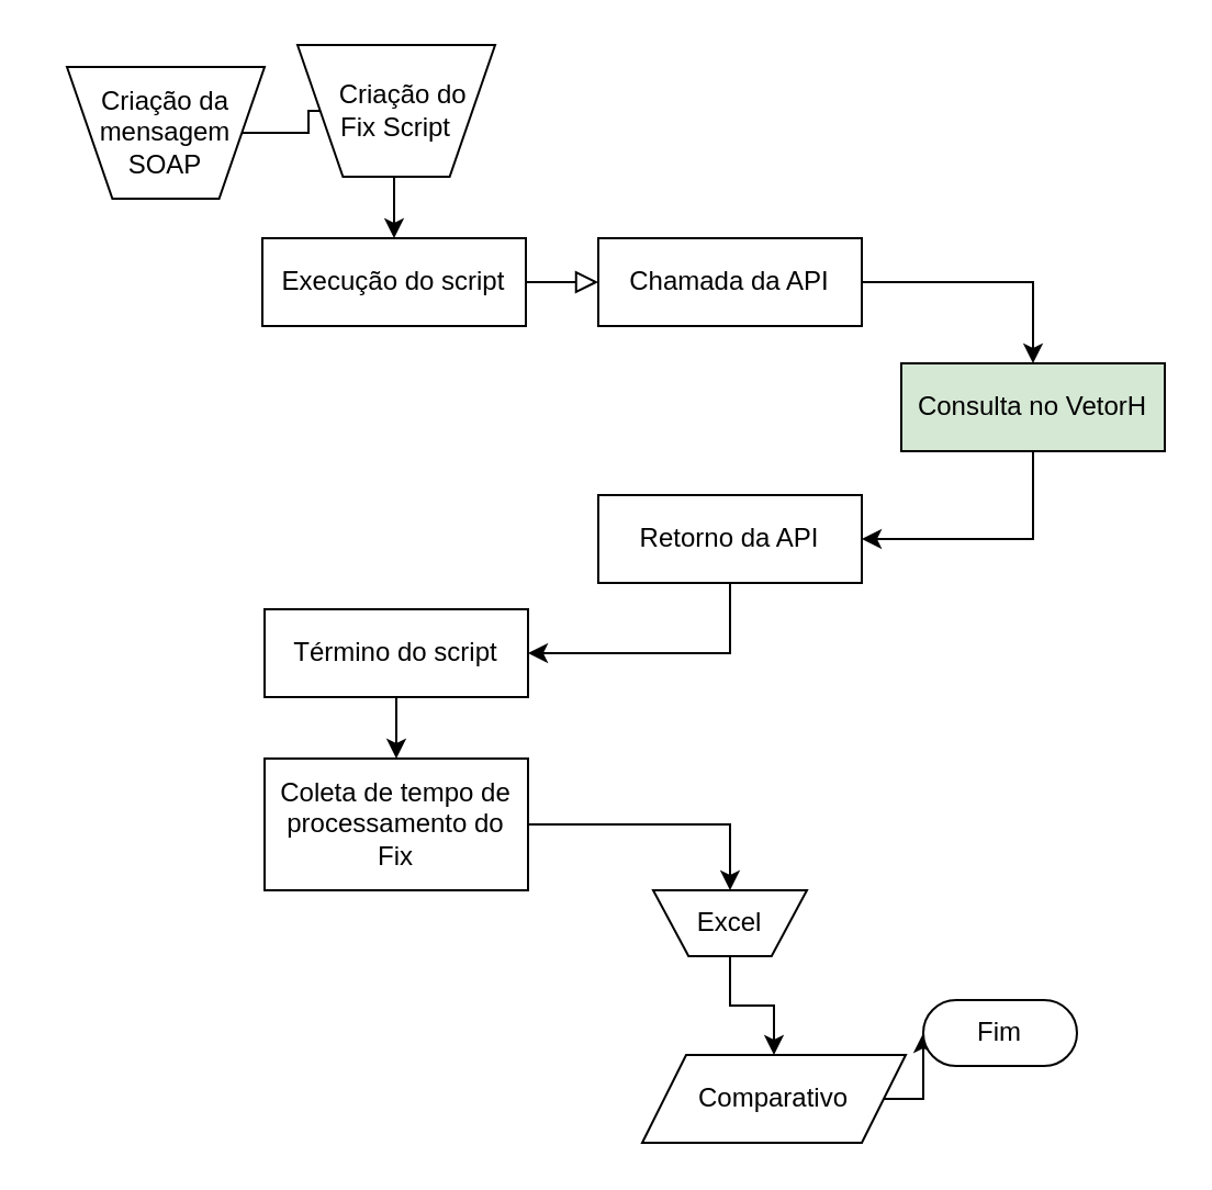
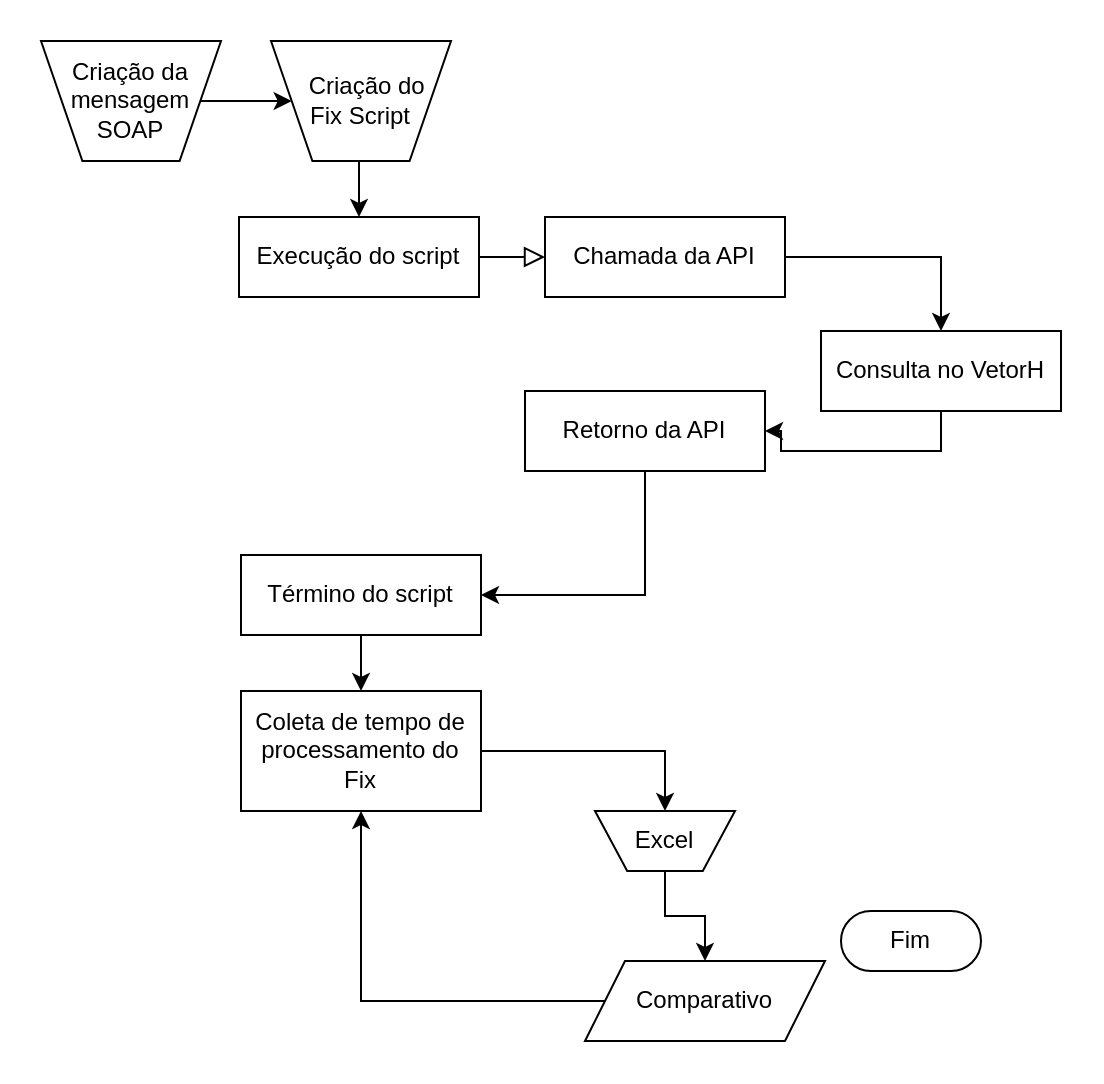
  <mxCell id="0" />
  <mxCell id="1" parent="0" />
  <mxCell id="2" value="" style="rounded=0;html=1;jettySize=auto;orthogonalLoop=1;fontSize=11;endArrow=block;endFill=0;endSize=8;strokeWidth=1;shadow=0;labelBackgroundColor=none;edgeStyle=orthogonalEdgeStyle;exitX=1;exitY=0.5;exitDx=0;exitDy=0;" parent="1" source="7" target="4" edge="1"><mxGeometry relative="1" as="geometry"><mxPoint x="510" y="79" as="sourcePoint" /><mxPoint x="590" y="79" as="targetPoint" /></mxGeometry></mxCell>
  <mxCell id="3" style="edgeStyle=orthogonalEdgeStyle;rounded=0;orthogonalLoop=1;jettySize=auto;html=1;exitX=1;exitY=0.5;exitDx=0;exitDy=0;entryX=0.5;entryY=0;entryDx=0;entryDy=0;" parent="1" source="4" target="11" edge="1"><mxGeometry relative="1" as="geometry" /></mxCell>
  <mxCell id="4" value="Chamada da API" style="rounded=0;whiteSpace=wrap;html=1;fontSize=12;glass=0;strokeWidth=1;shadow=0;" parent="1" vertex="1"><mxGeometry x="272" y="108" width="120" height="40" as="geometry" /></mxCell>
  <mxCell id="5" style="edgeStyle=orthogonalEdgeStyle;rounded=0;orthogonalLoop=1;jettySize=auto;html=1;exitX=0.5;exitY=1;exitDx=0;exitDy=0;entryX=1;entryY=0.5;entryDx=0;entryDy=0;" parent="1" source="6" target="9" edge="1"><mxGeometry relative="1" as="geometry" /></mxCell>
- <mxCell id="6" value="Retorno da API" style="rounded=0;whiteSpace=wrap;html=1;fontSize=12;glass=0;strokeWidth=1;shadow=0;" parent="1" vertex="1"><mxGeometry x="272" y="225" width="120" height="40" as="geometry" /></mxCell>
+ <mxCell id="6" value="Retorno da API" style="rounded=0;whiteSpace=wrap;html=1;fontSize=12;glass=0;strokeWidth=1;shadow=0;" parent="1" vertex="1"><mxGeometry x="262" y="195" width="120" height="40" as="geometry" /></mxCell>
  <mxCell id="7" value="Execução do script" style="rounded=0;whiteSpace=wrap;html=1;fontSize=12;glass=0;strokeWidth=1;shadow=0;perimeterSpacing=0;arcSize=50;" parent="1" vertex="1"><mxGeometry x="119" y="108" width="120" height="40" as="geometry" /></mxCell>
  <mxCell id="8" style="edgeStyle=orthogonalEdgeStyle;rounded=0;orthogonalLoop=1;jettySize=auto;html=1;exitX=0.5;exitY=1;exitDx=0;exitDy=0;entryX=0.5;entryY=0;entryDx=0;entryDy=0;" parent="1" source="9" target="12" edge="1"><mxGeometry relative="1" as="geometry" /></mxCell>
  <mxCell id="9" value="Término do script" style="rounded=0;whiteSpace=wrap;html=1;fontSize=12;glass=0;strokeWidth=1;shadow=0;" parent="1" vertex="1"><mxGeometry x="120" y="277" width="120" height="40" as="geometry" /></mxCell>
  <mxCell id="10" style="edgeStyle=orthogonalEdgeStyle;rounded=0;orthogonalLoop=1;jettySize=auto;html=1;exitX=0.5;exitY=1;exitDx=0;exitDy=0;entryX=1;entryY=0.5;entryDx=0;entryDy=0;" parent="1" source="11" target="6" edge="1"><mxGeometry relative="1" as="geometry" /></mxCell>
- <mxCell id="11" value="Consulta no VetorH" style="rounded=0;whiteSpace=wrap;html=1;fontSize=12;glass=0;strokeWidth=1;shadow=0;fillColor=#d5e8d4;" parent="1" vertex="1"><mxGeometry x="410" y="165" width="120" height="40" as="geometry" /></mxCell>
+ <mxCell id="11" value="Consulta no VetorH" style="rounded=0;whiteSpace=wrap;html=1;fontSize=12;glass=0;strokeWidth=1;shadow=0;" parent="1" vertex="1"><mxGeometry x="410" y="165" width="120" height="40" as="geometry" /></mxCell>
  <mxCell id="12" value="Coleta de tempo de processamento do Fix" style="rounded=0;whiteSpace=wrap;html=1;fontSize=12;glass=0;strokeWidth=1;shadow=0;" parent="1" vertex="1"><mxGeometry x="120" y="345" width="120" height="60" as="geometry" /></mxCell>
- <mxCell id="13" style="edgeStyle=orthogonalEdgeStyle;rounded=0;orthogonalLoop=1;jettySize=auto;html=1;exitX=1;exitY=0.5;exitDx=0;exitDy=0;entryX=0;entryY=0.5;entryDx=0;entryDy=0;" edge="1" parent="1" source="14" target="22"><mxGeometry relative="1" as="geometry" /></mxCell>
+ <mxCell id="13" style="edgeStyle=orthogonalEdgeStyle;rounded=0;orthogonalLoop=1;jettySize=auto;html=1;exitX=1;exitY=0.5;exitDx=0;exitDy=0;" edge="1" parent="1" source="14" target="12"><mxGeometry relative="1" as="geometry" /></mxCell>
  <mxCell id="14" value="Comparativo" style="shape=parallelogram;perimeter=parallelogramPerimeter;whiteSpace=wrap;html=1;fixedSize=1;" parent="1" vertex="1"><mxGeometry x="292" y="480" width="120" height="40" as="geometry" /></mxCell>
  <mxCell id="15" value="" style="edgeStyle=orthogonalEdgeStyle;rounded=0;orthogonalLoop=1;jettySize=auto;html=1;exitX=1;exitY=0.5;exitDx=0;exitDy=0;entryX=0.5;entryY=0;entryDx=0;entryDy=0;" parent="1" source="12" target="17" edge="1"><mxGeometry relative="1" as="geometry"><mxPoint x="390" y="475" as="sourcePoint" /><mxPoint x="510" y="495" as="targetPoint" /></mxGeometry></mxCell>
  <mxCell id="16" style="edgeStyle=orthogonalEdgeStyle;rounded=0;orthogonalLoop=1;jettySize=auto;html=1;exitX=0.5;exitY=1;exitDx=0;exitDy=0;entryX=0.5;entryY=0;entryDx=0;entryDy=0;" parent="1" source="17" target="14" edge="1"><mxGeometry relative="1" as="geometry" /></mxCell>
  <mxCell id="17" value="Excel" style="verticalLabelPosition=middle;verticalAlign=middle;html=1;shape=trapezoid;perimeter=trapezoidPerimeter;whiteSpace=wrap;size=0.23;arcSize=10;flipV=1;labelPosition=center;align=center;" parent="1" vertex="1"><mxGeometry x="297" y="405" width="70" height="30" as="geometry" /></mxCell>
  <mxCell id="18" style="edgeStyle=orthogonalEdgeStyle;rounded=0;orthogonalLoop=1;jettySize=auto;html=1;" edge="1" parent="1" source="19" target="21"><mxGeometry relative="1" as="geometry" /></mxCell>
- <mxCell id="19" value="Criação da mensagem SOAP" style="verticalLabelPosition=middle;verticalAlign=middle;html=1;shape=trapezoid;perimeter=trapezoidPerimeter;whiteSpace=wrap;size=0.23;arcSize=10;flipV=1;labelPosition=center;align=center;" vertex="1" parent="1"><mxGeometry x="30" y="30" width="90" height="60" as="geometry" /></mxCell>
+ <mxCell id="19" value="Criação da mensagem SOAP" style="verticalLabelPosition=middle;verticalAlign=middle;html=1;shape=trapezoid;perimeter=trapezoidPerimeter;whiteSpace=wrap;size=0.23;arcSize=10;flipV=1;labelPosition=center;align=center;" vertex="1" parent="1"><mxGeometry x="20" y="20" width="90" height="60" as="geometry" /></mxCell>
  <mxCell id="20" style="edgeStyle=orthogonalEdgeStyle;rounded=0;orthogonalLoop=1;jettySize=auto;html=1;exitX=0.5;exitY=1;exitDx=0;exitDy=0;entryX=0.5;entryY=0;entryDx=0;entryDy=0;" edge="1" parent="1" source="21" target="7"><mxGeometry relative="1" as="geometry" /></mxCell>
  <mxCell id="21" value="&amp;nbsp; &amp;nbsp;Criação do&amp;nbsp; Fix Script" style="verticalLabelPosition=middle;verticalAlign=middle;html=1;shape=trapezoid;perimeter=trapezoidPerimeter;whiteSpace=wrap;size=0.23;arcSize=10;flipV=1;labelPosition=center;align=center;" vertex="1" parent="1"><mxGeometry x="135" y="20" width="90" height="60" as="geometry" /></mxCell>
  <mxCell id="22" value="Fim" style="rounded=1;whiteSpace=wrap;html=1;fontSize=12;glass=0;strokeWidth=1;shadow=0;arcSize=50;" vertex="1" parent="1"><mxGeometry x="420" y="455" width="70" height="30" as="geometry" /></mxCell>
